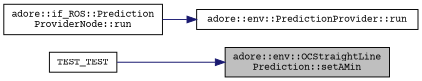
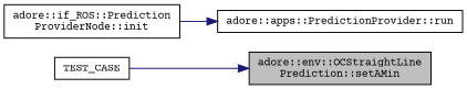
  digraph {
    fontname="Courier Prime"
    rankdir=RL
    node [color=black fillcolor=white fontname="Courier Prime" fontsize=10 shape=record style=filled]
    edge [color=midnightblue dir=back fontname="Courier Prime" fontsize=10 labelfontname=Helvetica labelfontsize=10 style=solid]
    n1 [fillcolor=grey75 fontcolor=black height=0.2 label="adore::env::OCStraightLine\lPrediction::setAMin" width=0.4]
-   n2 [height=0.2 label=TEST_TEST width=0.4]
-   n3 [height=0.2 label="adore::env::PredictionProvider::run" width=0.4]
-   n4 [height=0.2 label="adore::if_ROS::Prediction\lProviderNode::run" width=0.4]
+   n2 [height=0.2 label=TEST_CASE width=0.4]
+   n3 [height=0.2 label="adore::apps::PredictionProvider::run" width=0.4]
+   n4 [height=0.2 label="adore::if_ROS::Prediction\lProviderNode::init" width=0.4]
    n1 -> n2
    n3 -> n4
  }
